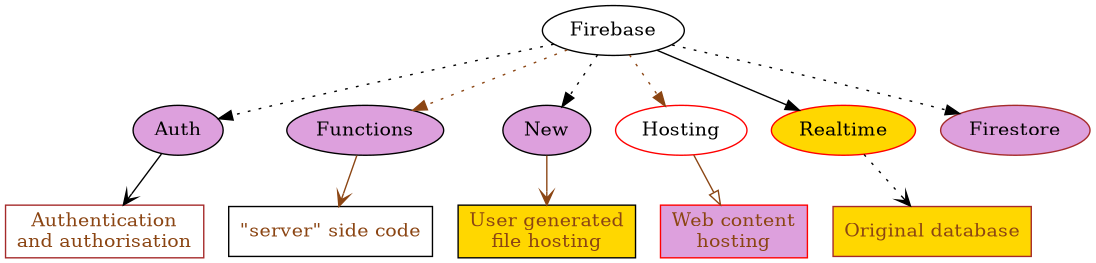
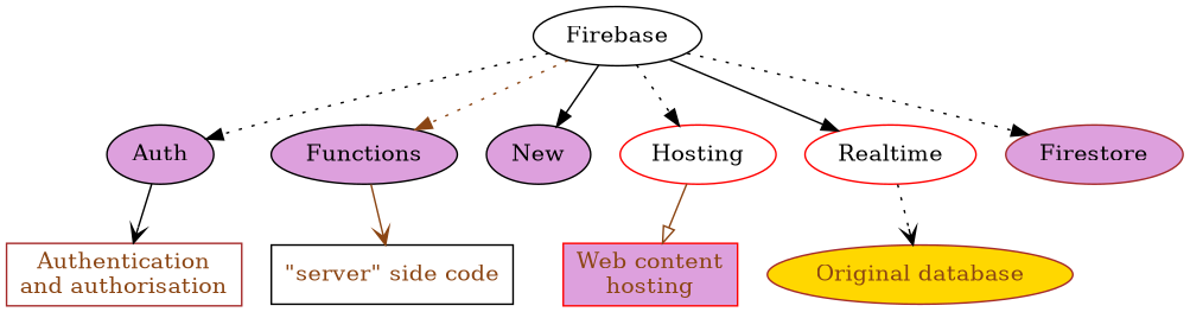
  digraph {
    node [color=black fillcolor=plum style=filled]
    edge [arrowhead=normal style=solid]
    Auth
    Firebase [fillcolor=white]
    Functions
    n4 [label=New]
    Hosting [color=red fillcolor=white]
-   Realtime [color=red fillcolor=gold]
+   Realtime [color=red fillcolor=white]
    Firestore [color=brown]
    n8 [color=brown fillcolor=white fontcolor=chocolate4 label="Authentication\nand authorisation" shape=box]
    n9 [fillcolor=white fontcolor=chocolate4 label="\"server\" side code" shape=box]
-   n10 [fillcolor=gold fontcolor=chocolate4 label="User generated\nfile hosting" shape=box]
    n11 [color=red fontcolor=chocolate4 label="Web content\nhosting" shape=box]
-   n12 [color=brown fillcolor=gold fontcolor=chocolate4 label="Original database" shape=box]
+   n12 [color=brown fillcolor=gold fontcolor=chocolate4 label="Original database" shape=ellipse]
    Auth -> n8 [arrowhead=vee color=black]
    Firebase -> Auth [style=dotted]
    Firebase -> Functions [color=chocolate4 style=dotted]
-   Firebase -> n4 [style=dotted]
-   Firebase -> Hosting [style=dotted color=chocolate4]
+   Firebase -> n4
+   Firebase -> Hosting [style=dotted]
    Firebase -> Realtime
    Firebase -> Firestore [style=dotted]
    Functions -> n9 [arrowhead=vee color=chocolate4]
-   n4 -> n10 [arrowhead=vee color=chocolate4]
    Hosting -> n11 [arrowhead=onormal color=chocolate4]
    Realtime -> n12 [arrowhead=vee color=black style=dotted]
  }
